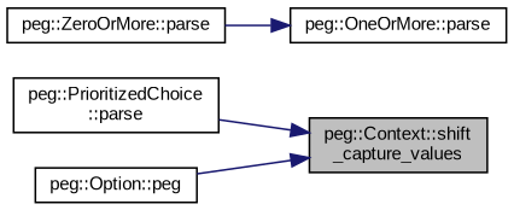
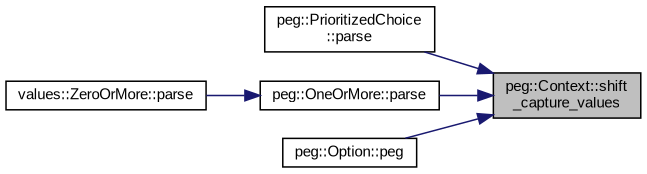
  digraph {
    fontname="Liberation Sans"
    rankdir=RL
    node [color=black fillcolor=white fontname="Liberation Sans" fontsize=10 shape=record style=filled]
    edge [color=midnightblue dir=back fontname="Liberation Sans" fontsize=10 labelfontname=Helvetica labelfontsize=10 style=solid]
    n1 [fillcolor=grey75 fontcolor=black height=0.2 label="peg::Context::shift\l_capture_values" width=0.4]
    n2 [height=0.2 label="peg::PrioritizedChoice\l::parse" width=0.4]
    n3 [height=0.2 label="peg::OneOrMore::parse" width=0.4]
    n4 [height=0.2 label="peg::Option::peg" width=0.4]
-   n5 [height=0.2 label="peg::ZeroOrMore::parse" width=0.4]
+   n5 [height=0.2 label="values::ZeroOrMore::parse" width=0.4]
    n1 -> n2
+   n1 -> n3
    n1 -> n4
    n3 -> n5
  }
